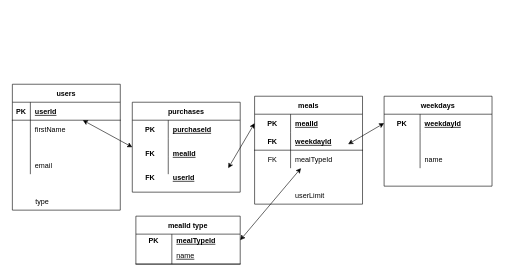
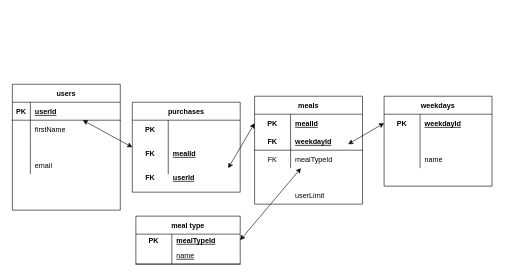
  <mxCell id="0" />
  <mxCell id="1" parent="0" />
  <mxCell id="2" value="" style="endArrow=classic;startArrow=classic;html=1;rounded=0;entryX=0;entryY=0.5;entryDx=0;entryDy=0;" parent="1" edge="1" source="5"><mxGeometry width="50" height="50" relative="1" as="geometry"><mxPoint x="160" y="248.79" as="sourcePoint" /><mxPoint x="220" y="245" as="targetPoint" /></mxGeometry></mxCell>
  <mxCell id="3" value="" style="group" vertex="1" connectable="0" parent="1"><mxGeometry y="140" width="180.5" height="210" as="geometry" x="20" /></mxCell>
  <mxCell id="4" value="users" style="shape=table;startSize=30;container=1;collapsible=1;childLayout=tableLayout;fixedRows=1;rowLines=0;fontStyle=1;align=center;resizeLast=1;" vertex="1" parent="3"><mxGeometry width="180" height="210" as="geometry" /></mxCell>
  <mxCell id="5" value="" style="shape=partialRectangle;collapsible=0;dropTarget=0;pointerEvents=0;fillColor=none;top=0;left=0;bottom=1;right=0;points=[[0,0.5],[1,0.5]];portConstraint=eastwest;" vertex="1" parent="4"><mxGeometry y="30" width="180" height="30" as="geometry" /></mxCell>
  <mxCell id="6" value="PK" style="shape=partialRectangle;connectable=0;fillColor=none;top=0;left=0;bottom=0;right=0;fontStyle=1;overflow=hidden;" vertex="1" parent="5"><mxGeometry width="30" height="30" as="geometry"><mxRectangle width="30" height="30" as="alternateBounds" /></mxGeometry></mxCell>
  <mxCell id="7" value="userId" style="shape=partialRectangle;connectable=0;fillColor=none;top=0;left=0;bottom=0;right=0;align=left;spacingLeft=6;fontStyle=5;overflow=hidden;" vertex="1" parent="5"><mxGeometry x="30" width="150" height="30" as="geometry"><mxRectangle width="150" height="30" as="alternateBounds" /></mxGeometry></mxCell>
  <mxCell id="8" value="" style="shape=partialRectangle;collapsible=0;dropTarget=0;pointerEvents=0;fillColor=none;top=0;left=0;bottom=0;right=0;points=[[0,0.5],[1,0.5]];portConstraint=eastwest;" vertex="1" parent="4"><mxGeometry y="60" width="180" height="30" as="geometry" /></mxCell>
  <mxCell id="9" value="" style="shape=partialRectangle;connectable=0;fillColor=none;top=0;left=0;bottom=0;right=0;editable=1;overflow=hidden;" vertex="1" parent="8"><mxGeometry width="30" height="30" as="geometry"><mxRectangle width="30" height="30" as="alternateBounds" /></mxGeometry></mxCell>
  <mxCell id="10" value="firstName" style="shape=partialRectangle;connectable=0;fillColor=none;top=0;left=0;bottom=0;right=0;align=left;spacingLeft=6;overflow=hidden;" vertex="1" parent="8"><mxGeometry x="30" width="150" height="30" as="geometry"><mxRectangle width="150" height="30" as="alternateBounds" /></mxGeometry></mxCell>
  <mxCell id="11" value="" style="shape=partialRectangle;collapsible=0;dropTarget=0;pointerEvents=0;fillColor=none;top=0;left=0;bottom=0;right=0;points=[[0,0.5],[1,0.5]];portConstraint=eastwest;" vertex="1" parent="4"><mxGeometry y="90" width="180" height="30" as="geometry" /></mxCell>
  <mxCell id="12" value="" style="shape=partialRectangle;connectable=0;fillColor=none;top=0;left=0;bottom=0;right=0;editable=1;overflow=hidden;" vertex="1" parent="11"><mxGeometry width="30" height="30" as="geometry"><mxRectangle width="30" height="30" as="alternateBounds" /></mxGeometry></mxCell>
  <mxCell id="13" value="" style="shape=partialRectangle;collapsible=0;dropTarget=0;pointerEvents=0;fillColor=none;top=0;left=0;bottom=0;right=0;points=[[0,0.5],[1,0.5]];portConstraint=eastwest;" vertex="1" parent="4"><mxGeometry y="120" width="180" height="30" as="geometry" /></mxCell>
  <mxCell id="14" value="" style="shape=partialRectangle;connectable=0;fillColor=none;top=0;left=0;bottom=0;right=0;editable=1;overflow=hidden;" vertex="1" parent="13"><mxGeometry width="30" height="30" as="geometry"><mxRectangle width="30" height="30" as="alternateBounds" /></mxGeometry></mxCell>
  <mxCell id="15" value="email" style="shape=partialRectangle;connectable=0;fillColor=none;top=0;left=0;bottom=0;right=0;align=left;spacingLeft=6;overflow=hidden;" vertex="1" parent="13"><mxGeometry x="30" width="150" height="30" as="geometry"><mxRectangle width="150" height="30" as="alternateBounds" /></mxGeometry></mxCell>
- <mxCell id="16" value="type" style="shape=partialRectangle;connectable=0;fillColor=none;top=0;left=0;bottom=0;right=0;align=left;spacingLeft=6;overflow=hidden;" vertex="1" parent="3"><mxGeometry x="30.5" y="180" width="150" height="30" as="geometry"><mxRectangle width="150" height="30" as="alternateBounds" /></mxGeometry></mxCell>
  <mxCell id="17" value="" style="group" vertex="1" connectable="0" parent="1"><mxGeometry x="380" y="20" width="180" height="180" as="geometry" /></mxCell>
  <mxCell id="18" value="" style="group" vertex="1" connectable="0" parent="17"><mxGeometry x="44" y="140" width="180" height="180" as="geometry" /></mxCell>
  <mxCell id="19" value="meals" style="shape=table;startSize=30;container=1;collapsible=1;childLayout=tableLayout;fixedRows=1;rowLines=0;fontStyle=1;align=center;resizeLast=1;" vertex="1" parent="18"><mxGeometry width="180" height="180" as="geometry" /></mxCell>
  <mxCell id="20" value="" style="shape=partialRectangle;collapsible=0;dropTarget=0;pointerEvents=0;fillColor=none;top=0;left=0;bottom=0;right=0;points=[[0,0.5],[1,0.5]];portConstraint=eastwest;" vertex="1" parent="19"><mxGeometry y="30" width="180" height="30" as="geometry" /></mxCell>
  <mxCell id="21" value="PK" style="shape=partialRectangle;connectable=0;fillColor=none;top=0;left=0;bottom=0;right=0;fontStyle=1;overflow=hidden;" vertex="1" parent="20"><mxGeometry width="60" height="30" as="geometry"><mxRectangle width="60" height="30" as="alternateBounds" /></mxGeometry></mxCell>
  <mxCell id="22" value="mealId" style="shape=partialRectangle;connectable=0;fillColor=none;top=0;left=0;bottom=0;right=0;align=left;spacingLeft=6;fontStyle=5;overflow=hidden;" vertex="1" parent="20"><mxGeometry x="60" width="120" height="30" as="geometry"><mxRectangle width="120" height="30" as="alternateBounds" /></mxGeometry></mxCell>
  <mxCell id="23" value="" style="shape=partialRectangle;collapsible=0;dropTarget=0;pointerEvents=0;fillColor=none;top=0;left=0;bottom=1;right=0;points=[[0,0.5],[1,0.5]];portConstraint=eastwest;" vertex="1" parent="19"><mxGeometry y="60" width="180" height="30" as="geometry" /></mxCell>
  <mxCell id="24" value="FK" style="shape=partialRectangle;connectable=0;fillColor=none;top=0;left=0;bottom=0;right=0;fontStyle=1;overflow=hidden;" vertex="1" parent="23"><mxGeometry width="60" height="30" as="geometry"><mxRectangle width="60" height="30" as="alternateBounds" /></mxGeometry></mxCell>
  <mxCell id="25" value="weekdayId" style="shape=partialRectangle;connectable=0;fillColor=none;top=0;left=0;bottom=0;right=0;align=left;spacingLeft=6;fontStyle=5;overflow=hidden;" vertex="1" parent="23"><mxGeometry x="60" width="120" height="30" as="geometry"><mxRectangle width="120" height="30" as="alternateBounds" /></mxGeometry></mxCell>
  <mxCell id="26" value="" style="shape=partialRectangle;collapsible=0;dropTarget=0;pointerEvents=0;fillColor=none;top=0;left=0;bottom=0;right=0;points=[[0,0.5],[1,0.5]];portConstraint=eastwest;" vertex="1" parent="19"><mxGeometry y="90" width="180" height="30" as="geometry" /></mxCell>
  <mxCell id="27" value="FK" style="shape=partialRectangle;connectable=0;fillColor=none;top=0;left=0;bottom=0;right=0;editable=1;overflow=hidden;" vertex="1" parent="26"><mxGeometry width="60" height="30" as="geometry"><mxRectangle width="60" height="30" as="alternateBounds" /></mxGeometry></mxCell>
  <mxCell id="28" value="mealTypeId" style="shape=partialRectangle;connectable=0;fillColor=none;top=0;left=0;bottom=0;right=0;align=left;spacingLeft=6;overflow=hidden;" vertex="1" parent="26"><mxGeometry x="60" width="120" height="30" as="geometry"><mxRectangle width="120" height="30" as="alternateBounds" /></mxGeometry></mxCell>
  <mxCell id="29" value="" style="shape=partialRectangle;collapsible=0;dropTarget=0;pointerEvents=0;fillColor=none;top=0;left=0;bottom=0;right=0;points=[[0,0.5],[1,0.5]];portConstraint=eastwest;" vertex="1" parent="19"><mxGeometry y="120" width="180" height="30" as="geometry" /></mxCell>
  <mxCell id="30" value="" style="shape=partialRectangle;connectable=0;fillColor=none;top=0;left=0;bottom=0;right=0;editable=1;overflow=hidden;" vertex="1" parent="29"><mxGeometry width="60" height="30" as="geometry"><mxRectangle width="60" height="30" as="alternateBounds" /></mxGeometry></mxCell>
  <mxCell id="31" value="userLimit" style="shape=partialRectangle;connectable=0;fillColor=none;top=0;left=0;bottom=0;right=0;align=left;spacingLeft=6;overflow=hidden;" vertex="1" parent="18"><mxGeometry x="60" y="150" width="120" height="30" as="geometry"><mxRectangle width="120" height="30" as="alternateBounds" /></mxGeometry></mxCell>
  <mxCell id="32" value="" style="endArrow=classic;startArrow=classic;html=1;rounded=0;entryX=0;entryY=0.5;entryDx=0;entryDy=0;" edge="1" parent="18" target="20"><mxGeometry width="50" height="50" relative="1" as="geometry"><mxPoint x="-44" y="120" as="sourcePoint" /><mxPoint x="38.5" y="165" as="targetPoint" /></mxGeometry></mxCell>
  <mxCell id="33" value="weekdays" style="shape=table;startSize=30;container=1;collapsible=1;childLayout=tableLayout;fixedRows=1;rowLines=0;fontStyle=1;align=center;resizeLast=1;" vertex="1" parent="1"><mxGeometry x="640" y="160" width="180" height="150" as="geometry" /></mxCell>
  <mxCell id="34" value="" style="shape=partialRectangle;collapsible=0;dropTarget=0;pointerEvents=0;fillColor=none;top=0;left=0;bottom=0;right=0;points=[[0,0.5],[1,0.5]];portConstraint=eastwest;" vertex="1" parent="33"><mxGeometry y="30" width="180" height="30" as="geometry" /></mxCell>
  <mxCell id="35" value="PK" style="shape=partialRectangle;connectable=0;fillColor=none;top=0;left=0;bottom=0;right=0;fontStyle=1;overflow=hidden;" vertex="1" parent="34"><mxGeometry width="60" height="30" as="geometry"><mxRectangle width="60" height="30" as="alternateBounds" /></mxGeometry></mxCell>
  <mxCell id="36" value="weekdayId" style="shape=partialRectangle;connectable=0;fillColor=none;top=0;left=0;bottom=0;right=0;align=left;spacingLeft=6;fontStyle=5;overflow=hidden;" vertex="1" parent="34"><mxGeometry x="60" width="120" height="30" as="geometry"><mxRectangle width="120" height="30" as="alternateBounds" /></mxGeometry></mxCell>
  <mxCell id="37" value="" style="shape=partialRectangle;collapsible=0;dropTarget=0;pointerEvents=0;fillColor=none;top=0;left=0;bottom=0;right=0;points=[[0,0.5],[1,0.5]];portConstraint=eastwest;" vertex="1" parent="33"><mxGeometry y="60" width="180" height="30" as="geometry" /></mxCell>
  <mxCell id="38" value="" style="shape=partialRectangle;connectable=0;fillColor=none;top=0;left=0;bottom=0;right=0;editable=1;overflow=hidden;" vertex="1" parent="37"><mxGeometry width="60" height="30" as="geometry"><mxRectangle width="60" height="30" as="alternateBounds" /></mxGeometry></mxCell>
  <mxCell id="39" value="" style="shape=partialRectangle;collapsible=0;dropTarget=0;pointerEvents=0;fillColor=none;top=0;left=0;bottom=0;right=0;points=[[0,0.5],[1,0.5]];portConstraint=eastwest;" vertex="1" parent="33"><mxGeometry y="90" width="180" height="30" as="geometry" /></mxCell>
  <mxCell id="40" value="" style="shape=partialRectangle;connectable=0;fillColor=none;top=0;left=0;bottom=0;right=0;editable=1;overflow=hidden;" vertex="1" parent="39"><mxGeometry width="60" height="30" as="geometry"><mxRectangle width="60" height="30" as="alternateBounds" /></mxGeometry></mxCell>
  <mxCell id="41" value="" style="shape=partialRectangle;connectable=0;fillColor=none;top=0;left=0;bottom=0;right=0;align=left;spacingLeft=6;overflow=hidden;" vertex="1" parent="39"><mxGeometry x="60" width="120" height="30" as="geometry"><mxRectangle width="120" height="30" as="alternateBounds" /></mxGeometry></mxCell>
- <mxCell id="42" value="mealId type" style="shape=table;startSize=30;container=1;collapsible=1;childLayout=tableLayout;fixedRows=1;rowLines=0;fontStyle=1;align=center;resizeLast=1;strokeColor=default;" vertex="1" parent="1"><mxGeometry x="226" y="360" width="174" height="80" as="geometry" /></mxCell>
+ <mxCell id="42" value="meal type" style="shape=table;startSize=30;container=1;collapsible=1;childLayout=tableLayout;fixedRows=1;rowLines=0;fontStyle=1;align=center;resizeLast=1;strokeColor=default;" vertex="1" parent="1"><mxGeometry x="226" y="360" width="174" height="80" as="geometry" /></mxCell>
  <mxCell id="43" value="" style="shape=partialRectangle;collapsible=0;dropTarget=0;pointerEvents=0;fillColor=none;top=0;left=0;bottom=0;right=0;points=[[0,0.5],[1,0.5]];portConstraint=eastwest;" vertex="1" parent="42"><mxGeometry y="30" width="174" height="20" as="geometry" /></mxCell>
  <mxCell id="44" value="PK" style="shape=partialRectangle;connectable=0;fillColor=none;top=0;left=0;bottom=0;right=0;fontStyle=1;overflow=hidden;" vertex="1" parent="43"><mxGeometry width="60" height="20" as="geometry"><mxRectangle width="60" height="20" as="alternateBounds" /></mxGeometry></mxCell>
  <mxCell id="45" value="mealTypeId" style="shape=partialRectangle;connectable=0;fillColor=none;top=0;left=0;bottom=0;right=0;align=left;spacingLeft=6;fontStyle=5;overflow=hidden;" vertex="1" parent="43"><mxGeometry x="60" width="114" height="20" as="geometry"><mxRectangle width="114" height="20" as="alternateBounds" /></mxGeometry></mxCell>
  <mxCell id="46" value="" style="shape=partialRectangle;collapsible=0;dropTarget=0;pointerEvents=0;fillColor=none;top=0;left=0;bottom=1;right=0;points=[[0,0.5],[1,0.5]];portConstraint=eastwest;" vertex="1" parent="42"><mxGeometry y="50" width="174" height="30" as="geometry" /></mxCell>
  <mxCell id="47" value="" style="shape=partialRectangle;connectable=0;fillColor=none;top=0;left=0;bottom=0;right=0;fontStyle=1;overflow=hidden;" vertex="1" parent="46"><mxGeometry width="60" height="30" as="geometry"><mxRectangle width="60" height="30" as="alternateBounds" /></mxGeometry></mxCell>
  <mxCell id="48" value="name" style="shape=partialRectangle;connectable=0;fillColor=none;top=0;left=0;bottom=0;right=0;align=left;spacingLeft=6;fontStyle=4;overflow=hidden;fontColor=default;" vertex="1" parent="46"><mxGeometry x="60" width="114" height="30" as="geometry"><mxRectangle width="114" height="30" as="alternateBounds" /></mxGeometry></mxCell>
  <mxCell id="49" value="" style="endArrow=classic;startArrow=classic;html=1;rounded=0;entryX=0;entryY=0.5;entryDx=0;entryDy=0;" edge="1" parent="1" target="34"><mxGeometry width="50" height="50" relative="1" as="geometry"><mxPoint x="580" y="240" as="sourcePoint" /><mxPoint x="662.5" y="285" as="targetPoint" /></mxGeometry></mxCell>
  <mxCell id="50" value="name" style="shape=partialRectangle;connectable=0;fillColor=none;top=0;left=0;bottom=0;right=0;align=left;spacingLeft=6;overflow=hidden;" vertex="1" parent="1"><mxGeometry x="700" y="250" width="120" height="30" as="geometry"><mxRectangle width="120" height="30" as="alternateBounds" /></mxGeometry></mxCell>
  <mxCell id="51" value="" style="endArrow=classic;startArrow=classic;html=1;rounded=0;entryX=1;entryY=0.5;entryDx=0;entryDy=0;" edge="1" parent="1" source="26" target="43"><mxGeometry width="50" height="50" relative="1" as="geometry"><mxPoint x="428.75" y="410" as="sourcePoint" /><mxPoint x="511.25" y="455" as="targetPoint" /></mxGeometry></mxCell>
  <mxCell id="52" value="purchases" style="shape=table;startSize=30;container=1;collapsible=1;childLayout=tableLayout;fixedRows=1;rowLines=0;fontStyle=1;align=center;resizeLast=1;strokeColor=default;" vertex="1" parent="1"><mxGeometry x="220" y="170" width="180" height="150" as="geometry" /></mxCell>
  <mxCell id="53" value="" style="shape=partialRectangle;collapsible=0;dropTarget=0;pointerEvents=0;fillColor=none;top=0;left=0;bottom=0;right=0;points=[[0,0.5],[1,0.5]];portConstraint=eastwest;" vertex="1" parent="52"><mxGeometry y="30" width="180" height="30" as="geometry" /></mxCell>
  <mxCell id="54" value="PK" style="shape=partialRectangle;connectable=0;fillColor=none;top=0;left=0;bottom=0;right=0;fontStyle=1;overflow=hidden;" vertex="1" parent="53"><mxGeometry width="60" height="30" as="geometry"><mxRectangle width="60" height="30" as="alternateBounds" /></mxGeometry></mxCell>
- <mxCell id="55" value="purchaseId" style="shape=partialRectangle;connectable=0;fillColor=none;top=0;left=0;bottom=0;right=0;align=left;spacingLeft=6;fontStyle=5;overflow=hidden;" vertex="1" parent="53"><mxGeometry x="60" width="120" height="30" as="geometry"><mxRectangle width="120" height="30" as="alternateBounds" /></mxGeometry></mxCell>
  <mxCell id="56" value="" style="shape=partialRectangle;collapsible=0;dropTarget=0;pointerEvents=0;fillColor=none;top=0;left=0;bottom=0;right=0;points=[[0,0.5],[1,0.5]];portConstraint=eastwest;" vertex="1" parent="52"><mxGeometry y="60" width="180" height="30" as="geometry" /></mxCell>
  <mxCell id="57" value="" style="shape=partialRectangle;connectable=0;fillColor=none;top=0;left=0;bottom=0;right=0;editable=1;overflow=hidden;" vertex="1" parent="56"><mxGeometry width="60" height="30" as="geometry"><mxRectangle width="60" height="30" as="alternateBounds" /></mxGeometry></mxCell>
  <mxCell id="58" value="" style="shape=partialRectangle;connectable=0;fillColor=none;top=0;left=0;bottom=0;right=0;align=left;spacingLeft=6;overflow=hidden;" vertex="1" parent="56"><mxGeometry x="60" width="120" height="30" as="geometry"><mxRectangle width="120" height="30" as="alternateBounds" /></mxGeometry></mxCell>
  <mxCell id="59" value="" style="shape=partialRectangle;collapsible=0;dropTarget=0;pointerEvents=0;fillColor=none;top=0;left=0;bottom=0;right=0;points=[[0,0.5],[1,0.5]];portConstraint=eastwest;" vertex="1" parent="52"><mxGeometry y="90" width="180" height="30" as="geometry" /></mxCell>
  <mxCell id="60" value="" style="shape=partialRectangle;connectable=0;fillColor=none;top=0;left=0;bottom=0;right=0;editable=1;overflow=hidden;" vertex="1" parent="59"><mxGeometry width="60" height="30" as="geometry"><mxRectangle width="60" height="30" as="alternateBounds" /></mxGeometry></mxCell>
  <mxCell id="61" value="" style="shape=partialRectangle;connectable=0;fillColor=none;top=0;left=0;bottom=0;right=0;align=left;spacingLeft=6;overflow=hidden;" vertex="1" parent="59"><mxGeometry x="60" width="120" height="30" as="geometry"><mxRectangle width="120" height="30" as="alternateBounds" /></mxGeometry></mxCell>
  <mxCell id="62" value="mealId" style="shape=partialRectangle;connectable=0;fillColor=none;top=0;left=0;bottom=0;right=0;align=left;spacingLeft=6;fontStyle=5;overflow=hidden;strokeColor=none;" vertex="1" parent="1"><mxGeometry x="280" y="240" width="120" height="30" as="geometry"><mxRectangle width="120" height="30" as="alternateBounds" /></mxGeometry></mxCell>
  <mxCell id="63" value="userId" style="shape=partialRectangle;connectable=0;fillColor=none;top=0;left=0;bottom=0;right=0;align=left;spacingLeft=6;fontStyle=5;overflow=hidden;strokeColor=none;" vertex="1" parent="1"><mxGeometry x="280" y="280" width="120" height="30" as="geometry"><mxRectangle width="120" height="30" as="alternateBounds" /></mxGeometry></mxCell>
  <mxCell id="64" value="FK" style="shape=partialRectangle;connectable=0;fillColor=none;top=0;left=0;bottom=0;right=0;fontStyle=1;overflow=hidden;" vertex="1" parent="1"><mxGeometry x="220" y="240" width="60" height="30" as="geometry"><mxRectangle width="60" height="30" as="alternateBounds" /></mxGeometry></mxCell>
  <mxCell id="65" value="FK" style="shape=partialRectangle;connectable=0;fillColor=none;top=0;left=0;bottom=0;right=0;fontStyle=1;overflow=hidden;" vertex="1" parent="1"><mxGeometry x="220" y="280" width="60" height="30" as="geometry"><mxRectangle width="60" height="30" as="alternateBounds" /></mxGeometry></mxCell>
